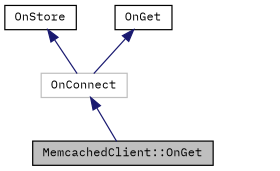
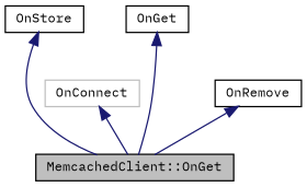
  digraph {
    fontname="IBM Plex Mono"
    node [color=black fillcolor=white fontname="IBM Plex Mono" fontsize=10 shape=record style=filled]
    edge [color=midnightblue dir=back fontname="IBM Plex Mono" fontsize=10 labelfontname=Helvetica labelfontsize=10 style=solid]
    n1 [fillcolor=grey75 fontcolor=black height=0.2 label="MemcachedClient::OnGet" width=0.4]
    n2 [color=grey75 height=0.2 label=OnConnect width=0.4]
    n3 [height=0.2 label=OnStore width=0.4]
+   n4 [height=0.2 label=OnRemove width=0.4]
    n5 [height=0.2 label=OnGet width=0.4]
    n2 -> n1
-   n3 -> n2
-   n5 -> n2
+   n3 -> n1
+   n4 -> n1
+   n5 -> n1
  }
